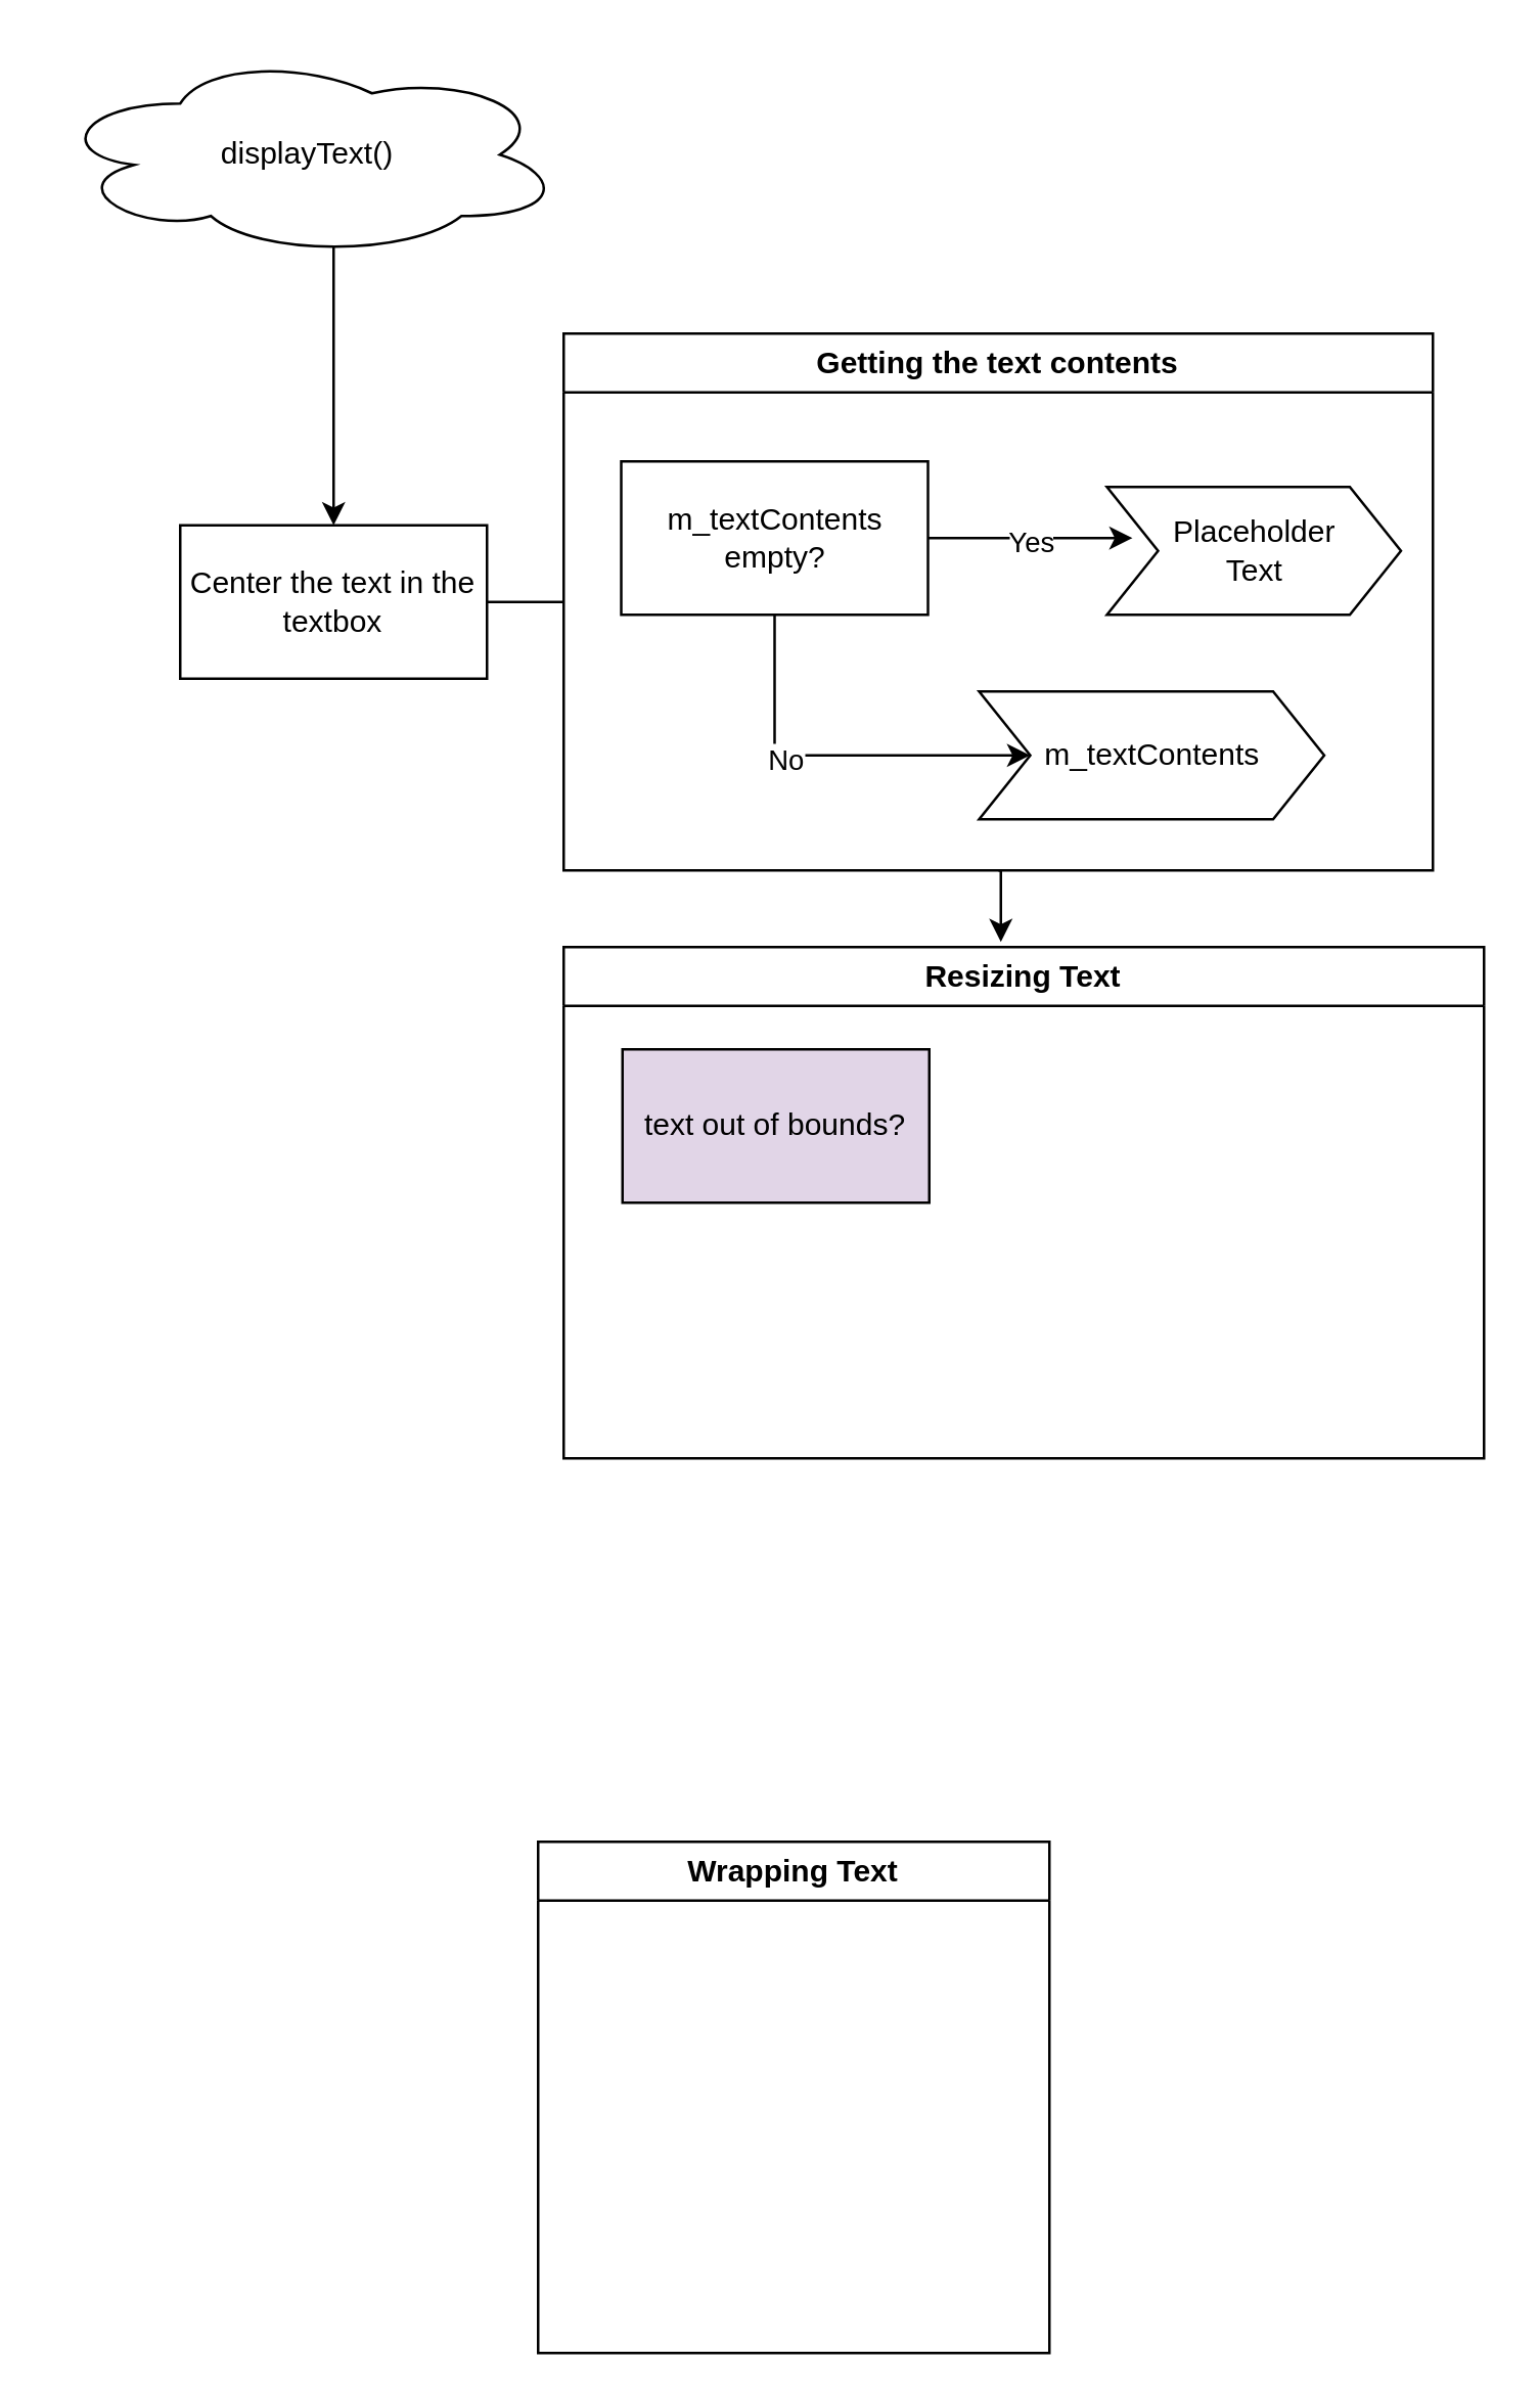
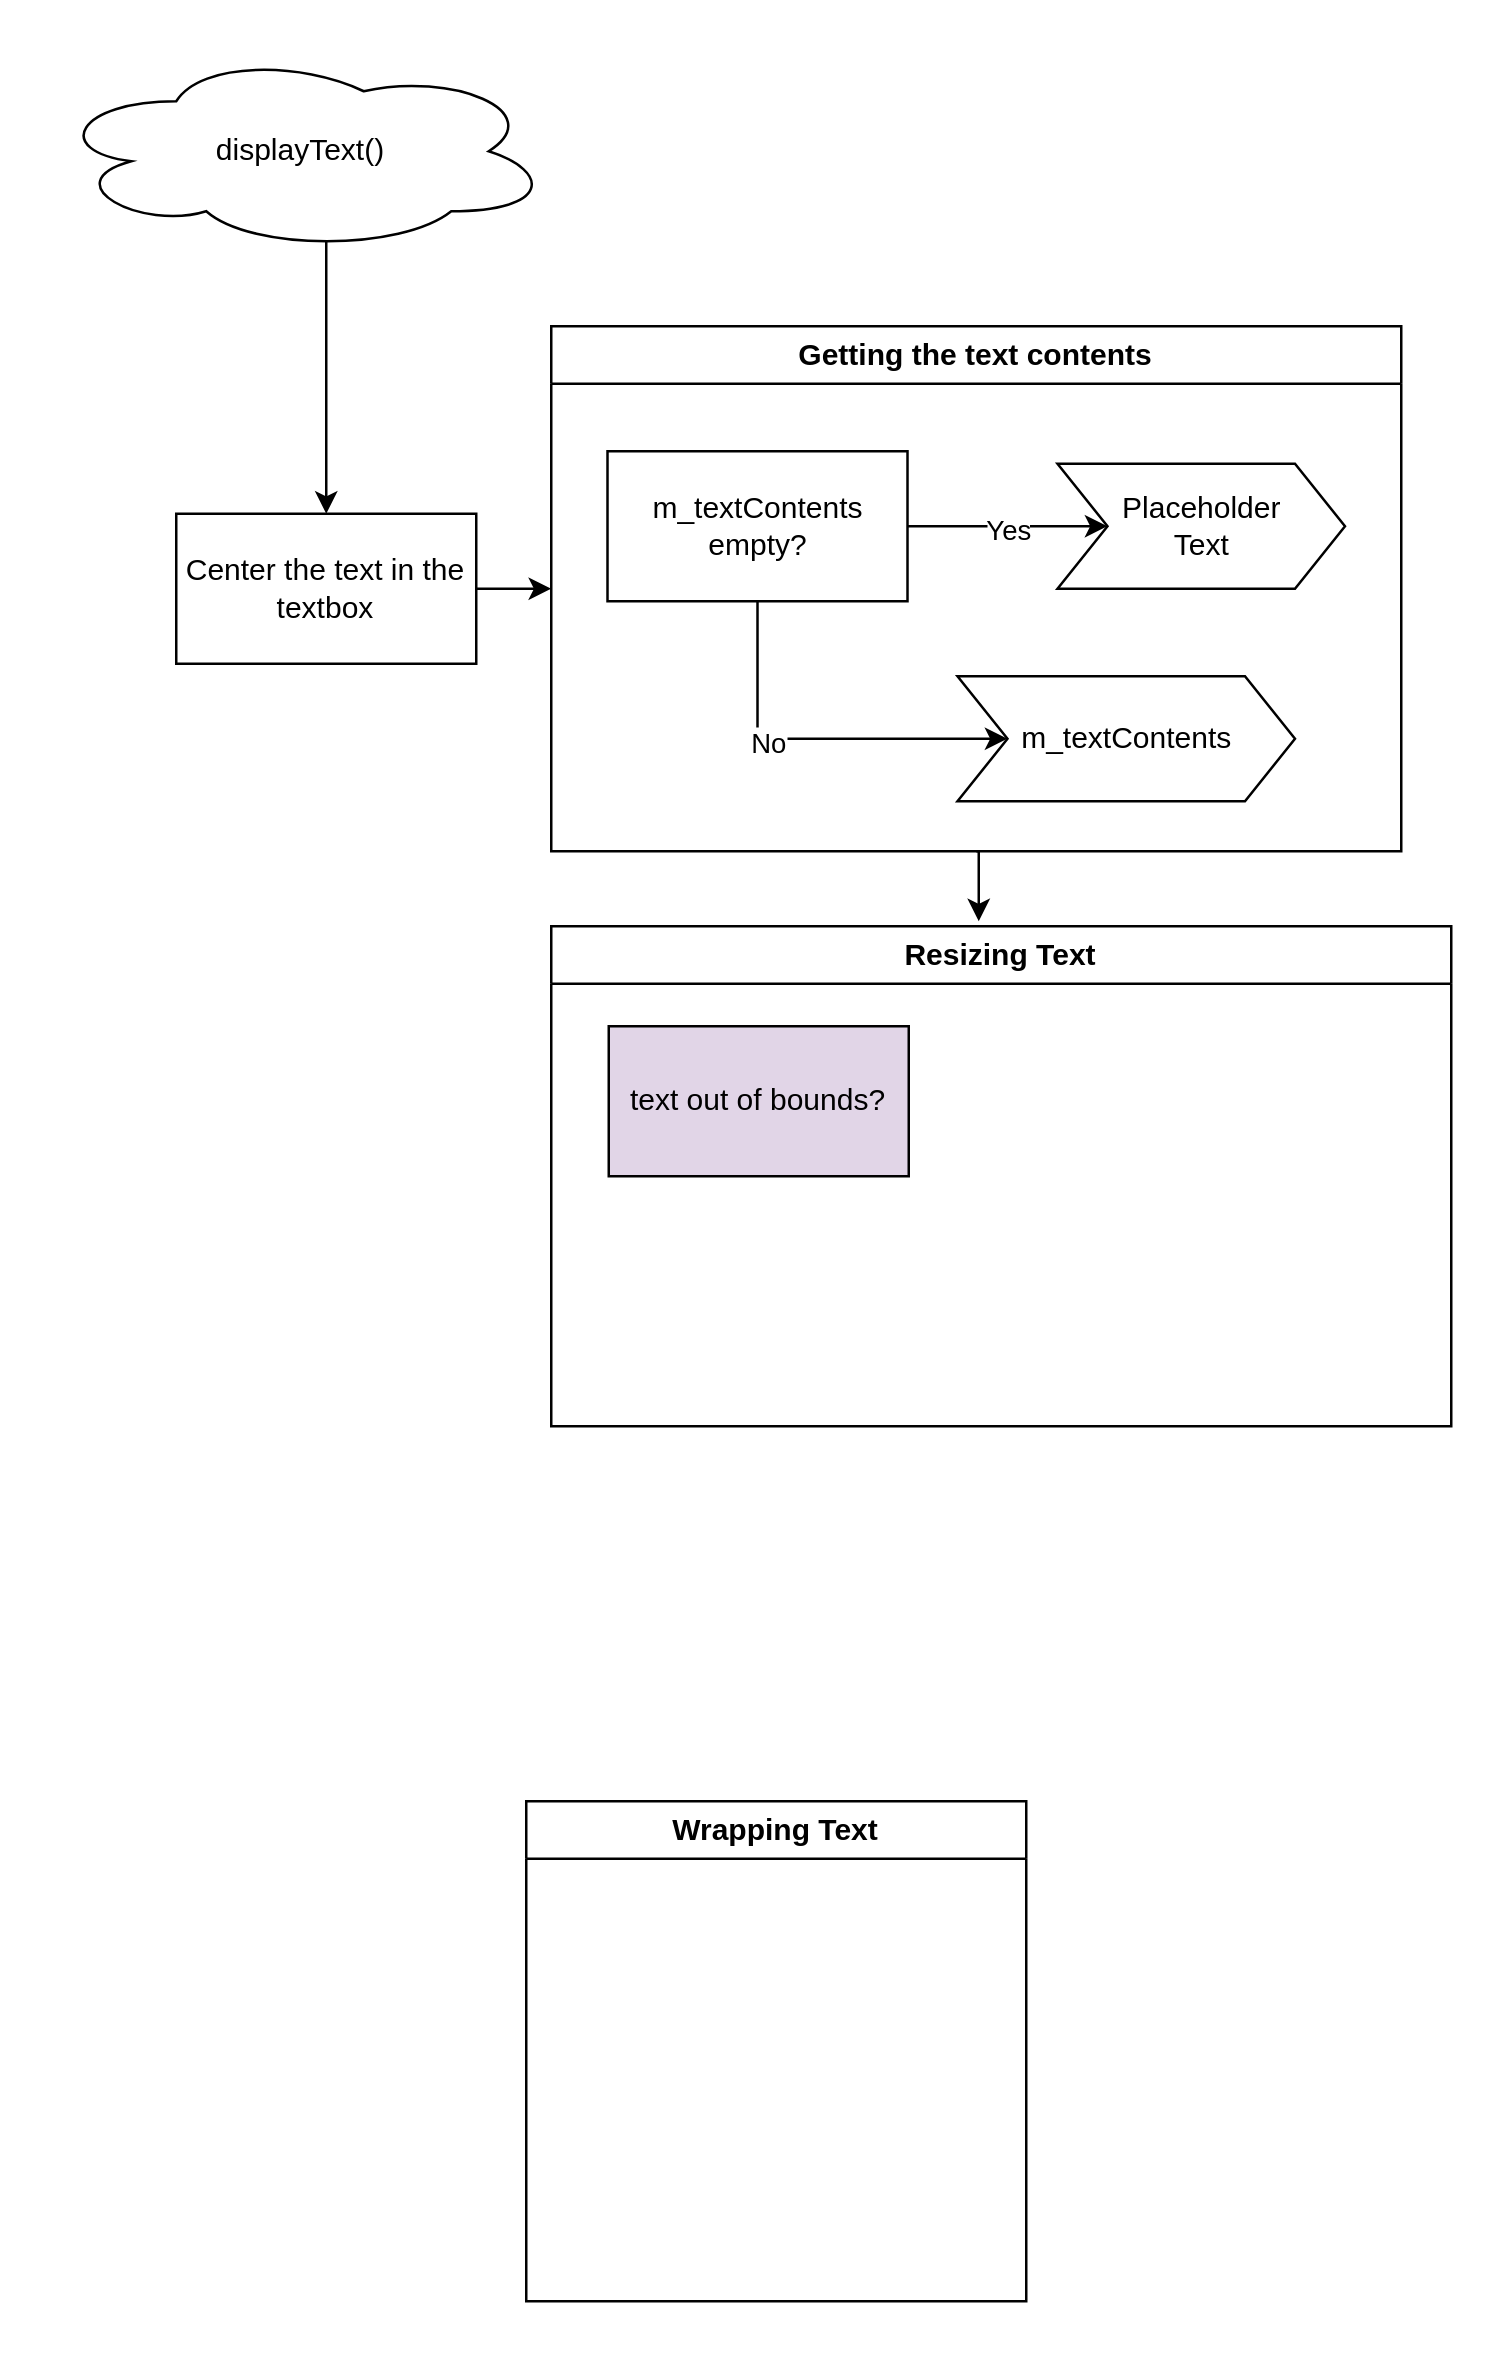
  <mxCell id="0" />
  <mxCell id="1" parent="0" />
  <mxCell id="2" style="edgeStyle=orthogonalEdgeStyle;rounded=0;orthogonalLoop=1;jettySize=auto;html=1;exitX=0.55;exitY=0.95;exitDx=0;exitDy=0;exitPerimeter=0;entryX=0.5;entryY=0;entryDx=0;entryDy=0;" edge="1" parent="1" source="3" target="16"><mxGeometry relative="1" as="geometry" /></mxCell>
  <mxCell id="3" value="displayText()" style="ellipse;shape=cloud;whiteSpace=wrap;html=1;" vertex="1" parent="1"><mxGeometry x="20" y="20" width="200" height="80" as="geometry" /></mxCell>
  <mxCell id="4" value="Getting the text contents" style="swimlane;whiteSpace=wrap;html=1;" vertex="1" parent="1"><mxGeometry x="220" y="130" width="340" height="210" as="geometry" /></mxCell>
  <mxCell id="5" style="edgeStyle=orthogonalEdgeStyle;rounded=0;orthogonalLoop=1;jettySize=auto;html=1;exitX=1;exitY=0.5;exitDx=0;exitDy=0;" edge="1" parent="4" source="9"><mxGeometry relative="1" as="geometry"><mxPoint x="222.5" y="80" as="targetPoint" /></mxGeometry></mxCell>
  <mxCell id="6" value="Yes" style="edgeLabel;html=1;align=center;verticalAlign=middle;resizable=0;points=[];" vertex="1" connectable="0" parent="5"><mxGeometry x="0.006" relative="1" as="geometry"><mxPoint y="1" as="offset" /></mxGeometry></mxCell>
  <mxCell id="7" style="edgeStyle=orthogonalEdgeStyle;rounded=0;orthogonalLoop=1;jettySize=auto;html=1;exitX=0.5;exitY=1;exitDx=0;exitDy=0;entryX=0;entryY=0.5;entryDx=0;entryDy=0;" edge="1" parent="4" source="9" target="11"><mxGeometry relative="1" as="geometry"><mxPoint x="82.5" y="170" as="targetPoint" /><Array as="points"><mxPoint x="82.5" y="165" /></Array></mxGeometry></mxCell>
  <mxCell id="8" value="No" style="edgeLabel;html=1;align=center;verticalAlign=middle;resizable=0;points=[];" vertex="1" connectable="0" parent="7"><mxGeometry x="-0.24" y="-1" relative="1" as="geometry"><mxPoint as="offset" /></mxGeometry></mxCell>
  <mxCell id="9" value="m_textContents empty?" style="rounded=0;whiteSpace=wrap;html=1;" vertex="1" parent="4"><mxGeometry x="22.5" y="50" width="120" height="60" as="geometry" /></mxCell>
- <mxCell id="10" value="Placeholder&lt;div&gt;Text&lt;/div&gt;" style="shape=step;perimeter=stepPerimeter;whiteSpace=wrap;html=1;fixedSize=1;" vertex="1" parent="4"><mxGeometry x="212.5" y="60" width="115" height="50" as="geometry" /></mxCell>
+ <mxCell id="10" value="Placeholder&lt;div&gt;Text&lt;/div&gt;" style="shape=step;perimeter=stepPerimeter;whiteSpace=wrap;html=1;fixedSize=1;" vertex="1" parent="4"><mxGeometry x="202.5" y="55" width="115" height="50" as="geometry" /></mxCell>
  <mxCell id="11" value="m_textContents" style="shape=step;perimeter=stepPerimeter;whiteSpace=wrap;html=1;fixedSize=1;" vertex="1" parent="4"><mxGeometry x="162.5" y="140" width="135" height="50" as="geometry" /></mxCell>
  <mxCell id="12" value="Resizing Text" style="swimlane;whiteSpace=wrap;html=1;" vertex="1" parent="1"><mxGeometry x="220" y="370" width="360" height="200" as="geometry" /></mxCell>
  <mxCell id="13" value="text out of bounds?" style="rounded=0;whiteSpace=wrap;html=1;fillColor=#e1d5e7;" vertex="1" parent="12"><mxGeometry x="23" y="40" width="120" height="60" as="geometry" /></mxCell>
  <mxCell id="14" value="Wrapping Text" style="swimlane;whiteSpace=wrap;html=1;" vertex="1" parent="1"><mxGeometry x="210" y="720" width="200" height="200" as="geometry" /></mxCell>
- <mxCell id="15" style="edgeStyle=orthogonalEdgeStyle;rounded=0;orthogonalLoop=1;jettySize=auto;html=1;exitX=1;exitY=0.5;exitDx=0;exitDy=0;entryX=0;entryY=0.5;entryDx=0;entryDy=0;endArrow=none;" edge="1" parent="1" source="16" target="4"><mxGeometry relative="1" as="geometry" /></mxCell>
+ <mxCell id="15" style="edgeStyle=orthogonalEdgeStyle;rounded=0;orthogonalLoop=1;jettySize=auto;html=1;exitX=1;exitY=0.5;exitDx=0;exitDy=0;entryX=0;entryY=0.5;entryDx=0;entryDy=0;" edge="1" parent="1" source="16" target="4"><mxGeometry relative="1" as="geometry" /></mxCell>
  <mxCell id="16" value="Center the text in the textbox" style="rounded=0;whiteSpace=wrap;html=1;" vertex="1" parent="1"><mxGeometry x="70" y="205" width="120" height="60" as="geometry" /></mxCell>
  <mxCell id="17" style="edgeStyle=orthogonalEdgeStyle;rounded=0;orthogonalLoop=1;jettySize=auto;html=1;exitX=0.5;exitY=1;exitDx=0;exitDy=0;entryX=0.475;entryY=-0.01;entryDx=0;entryDy=0;entryPerimeter=0;" edge="1" parent="1" source="4" target="12"><mxGeometry relative="1" as="geometry" /></mxCell>
